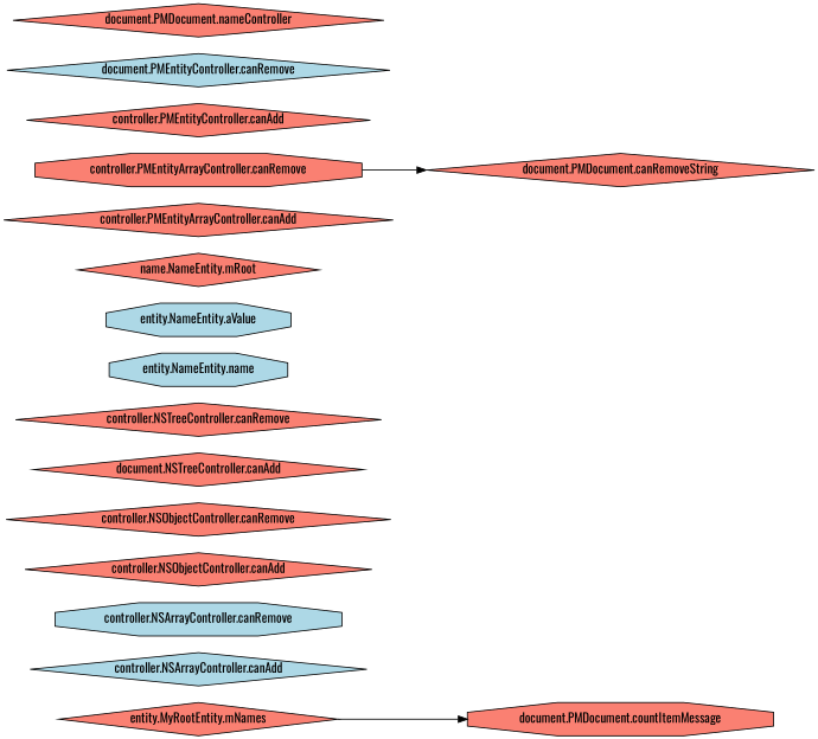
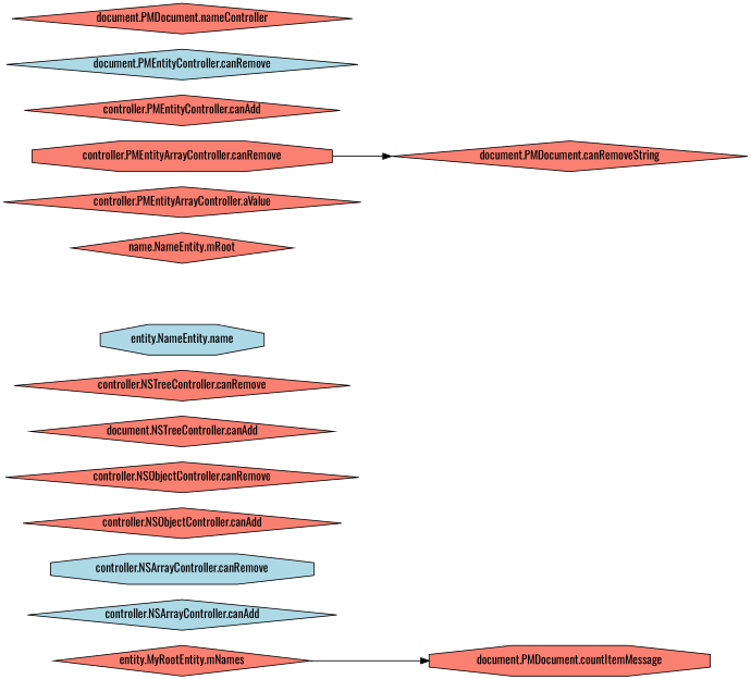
  digraph {
    fontname=Oswald
    rankdir=LR
    node [fillcolor=salmon fontname=Oswald shape=diamond style=filled]
    edge [fontname=Oswald]
    "document.PMDocument.countItemMessage" [shape=octagon]
    "entity.MyRootEntity.mNames"
    "controller.NSArrayController.canAdd" [fillcolor=lightblue]
    "controller.NSArrayController.canRemove" [fillcolor=lightblue shape=octagon]
    "controller.NSObjectController.canAdd"
    "controller.NSObjectController.canRemove"
    n7 [label="document.NSTreeController.canAdd"]
    "controller.NSTreeController.canRemove"
    "entity.NameEntity.name" [fillcolor=lightblue shape=octagon]
-   "entity.NameEntity.aValue" [fillcolor=lightblue shape=octagon]
    n11 [label="name.NameEntity.mRoot"]
-   "controller.PMEntityArrayController.canAdd"
+   "controller.PMEntityArrayController.canAdd" [label="controller.PMEntityArrayController.aValue"]
    "controller.PMEntityArrayController.canRemove" [shape=octagon]
    "document.PMDocument.canRemoveString"
    "controller.PMEntityController.canAdd"
    n16 [fillcolor=lightblue label="document.PMEntityController.canRemove"]
    "document.PMDocument.nameController"
    "entity.MyRootEntity.mNames" -> "document.PMDocument.countItemMessage"
    "controller.PMEntityArrayController.canRemove" -> "document.PMDocument.canRemoveString"
  }
